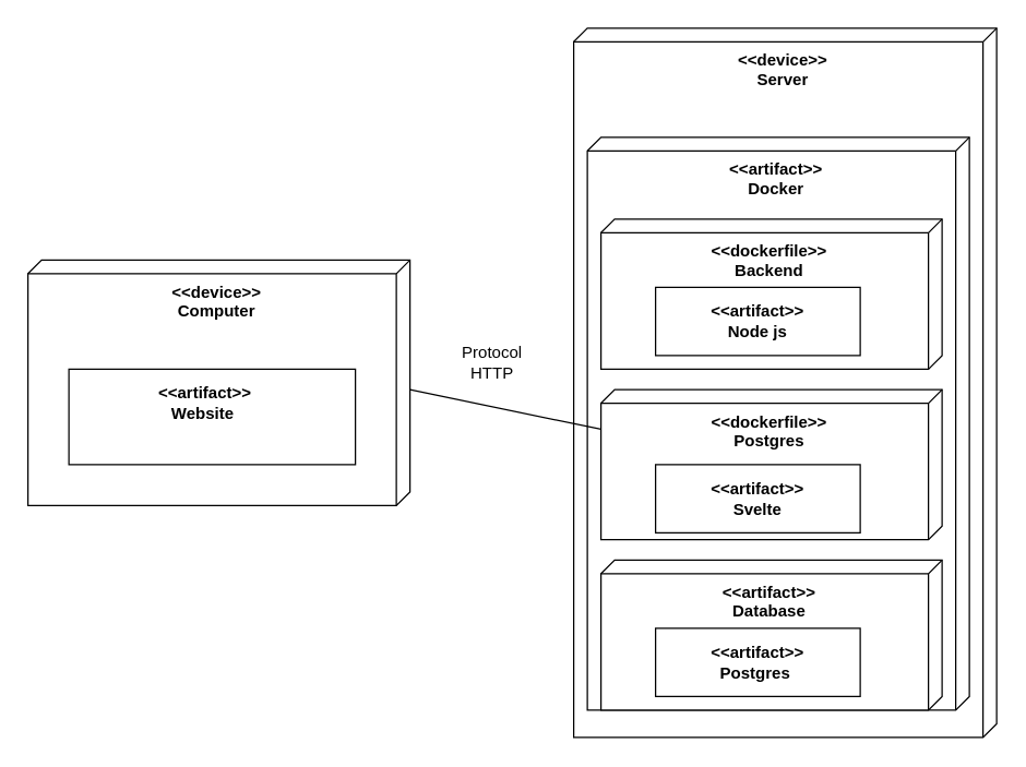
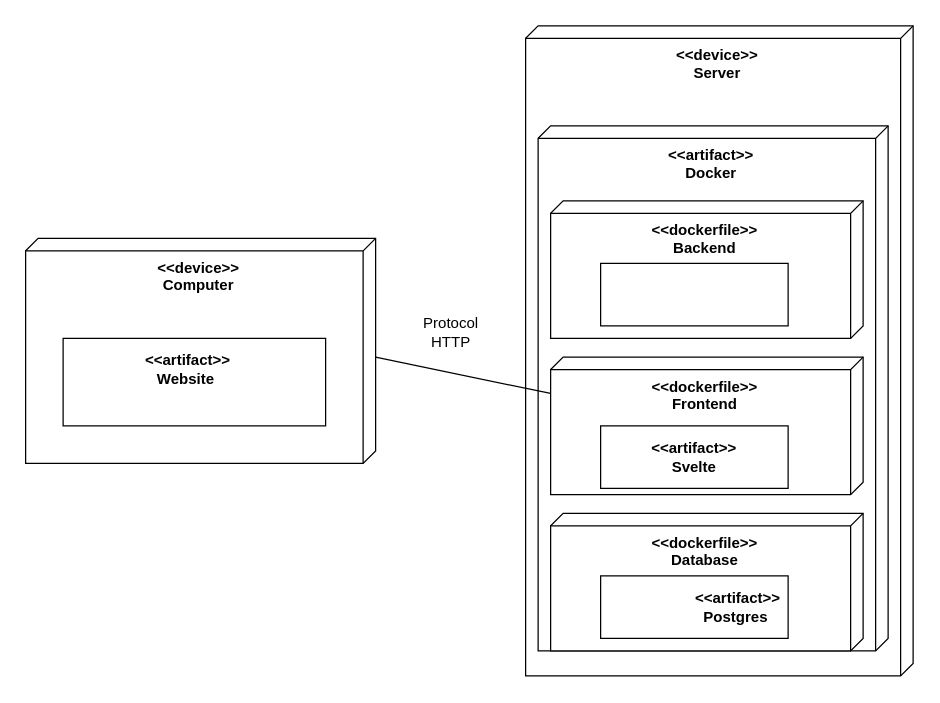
  <mxCell id="0" />
  <mxCell id="1" parent="0" />
  <mxCell id="2" value="&lt;span style=&quot;font-weight: 700&quot;&gt;&amp;lt;&amp;lt;device&amp;gt;&amp;gt;&lt;/span&gt;&lt;br style=&quot;font-weight: 700&quot;&gt;&lt;b&gt;Server&lt;/b&gt;" style="verticalAlign=top;align=center;shape=cube;size=10;direction=south;fontStyle=0;html=1;boundedLbl=1;spacingLeft=5;" vertex="1" parent="1"><mxGeometry x="420" y="20" width="310" height="520" as="geometry" /></mxCell>
  <mxCell id="3" value="&lt;span style=&quot;font-weight: 700&quot;&gt;&amp;lt;&amp;lt;artifact&amp;gt;&amp;gt;&lt;/span&gt;&lt;br style=&quot;font-weight: 700&quot;&gt;&lt;span style=&quot;font-weight: 700&quot;&gt;Docker&lt;/span&gt;" style="verticalAlign=top;align=center;shape=cube;size=10;direction=south;html=1;boundedLbl=1;spacingLeft=5;" vertex="1" parent="2"><mxGeometry width="280" height="420" relative="1" as="geometry"><mxPoint x="10" y="80" as="offset" /></mxGeometry></mxCell>
- <mxCell id="4" value="&lt;span style=&quot;font-weight: 700&quot;&gt;&amp;lt;&amp;lt;dockerfile&amp;gt;&amp;gt;&lt;/span&gt;&lt;br style=&quot;font-weight: 700&quot;&gt;&lt;b&gt;Postgres&lt;/b&gt;" style="verticalAlign=top;align=center;shape=cube;size=10;direction=south;html=1;boundedLbl=1;spacingLeft=5;" vertex="1" parent="2"><mxGeometry x="20" y="265" width="250" height="110" as="geometry" /></mxCell>
- <mxCell id="5" value="&lt;span style=&quot;font-weight: 700&quot;&gt;&amp;lt;&amp;lt;artifact&amp;gt;&amp;gt;&lt;/span&gt;&lt;br style=&quot;font-weight: 700&quot;&gt;&lt;b&gt;Database&lt;/b&gt;" style="verticalAlign=top;align=center;shape=cube;size=10;direction=south;html=1;boundedLbl=1;spacingLeft=5;" vertex="1" parent="2"><mxGeometry x="20" y="390" width="250" height="110" as="geometry" /></mxCell>
+ <mxCell id="4" value="&lt;span style=&quot;font-weight: 700&quot;&gt;&amp;lt;&amp;lt;dockerfile&amp;gt;&amp;gt;&lt;/span&gt;&lt;br style=&quot;font-weight: 700&quot;&gt;&lt;b&gt;Frontend&lt;/b&gt;" style="verticalAlign=top;align=center;shape=cube;size=10;direction=south;html=1;boundedLbl=1;spacingLeft=5;" vertex="1" parent="2"><mxGeometry x="20" y="265" width="250" height="110" as="geometry" /></mxCell>
+ <mxCell id="5" value="&lt;span style=&quot;font-weight: 700&quot;&gt;&amp;lt;&amp;lt;dockerfile&amp;gt;&amp;gt;&lt;/span&gt;&lt;br style=&quot;font-weight: 700&quot;&gt;&lt;b&gt;Database&lt;/b&gt;" style="verticalAlign=top;align=center;shape=cube;size=10;direction=south;html=1;boundedLbl=1;spacingLeft=5;" vertex="1" parent="2"><mxGeometry x="20" y="390" width="250" height="110" as="geometry" /></mxCell>
  <mxCell id="6" value="" style="rounded=0;whiteSpace=wrap;html=1;" vertex="1" parent="2"><mxGeometry x="60" y="320" width="150" height="50" as="geometry" /></mxCell>
  <mxCell id="7" value="&amp;lt;&amp;lt;artifact&amp;gt;&amp;gt;&lt;br&gt;Svelte" style="text;html=1;strokeColor=none;fillColor=none;align=center;verticalAlign=middle;whiteSpace=wrap;rounded=0;fontStyle=1" vertex="1" parent="2"><mxGeometry x="105" y="330" width="60" height="30" as="geometry" /></mxCell>
  <mxCell id="8" value="" style="rounded=0;whiteSpace=wrap;html=1;" vertex="1" parent="2"><mxGeometry x="60" y="440" width="150" height="50" as="geometry" /></mxCell>
- <mxCell id="9" value="&amp;lt;&amp;lt;artifact&amp;gt;&amp;gt;&lt;br&gt;Postgres&amp;nbsp;" style="text;html=1;strokeColor=none;fillColor=none;align=center;verticalAlign=middle;whiteSpace=wrap;rounded=0;fontStyle=1" vertex="1" parent="2"><mxGeometry x="105" y="450" width="60" height="30" as="geometry" /></mxCell>
+ <mxCell id="9" value="&amp;lt;&amp;lt;artifact&amp;gt;&amp;gt;&lt;br&gt;Postgres&amp;nbsp;" style="text;html=1;strokeColor=none;fillColor=none;align=center;verticalAlign=middle;whiteSpace=wrap;rounded=0;fontStyle=1" vertex="1" parent="2"><mxGeometry x="140" y="450" width="60" height="30" as="geometry" /></mxCell>
  <mxCell id="10" value="&lt;span style=&quot;font-weight: 700&quot;&gt;&amp;lt;&amp;lt;dockerfile&amp;gt;&amp;gt;&lt;/span&gt;&lt;br style=&quot;font-weight: 700&quot;&gt;&lt;b&gt;Backend&lt;/b&gt;" style="verticalAlign=top;align=center;shape=cube;size=10;direction=south;html=1;boundedLbl=1;spacingLeft=5;" vertex="1" parent="1"><mxGeometry x="440" width="250" height="110" as="geometry" y="160" /></mxCell>
  <mxCell id="11" value="&lt;span style=&quot;font-weight: 700&quot;&gt;&amp;lt;&amp;lt;device&amp;gt;&amp;gt;&lt;/span&gt;&lt;br style=&quot;font-weight: 700&quot;&gt;&lt;b&gt;Computer&lt;/b&gt;" style="verticalAlign=top;align=center;shape=cube;size=10;direction=south;fontStyle=0;html=1;boundedLbl=1;spacingLeft=5;" vertex="1" parent="1"><mxGeometry x="20" y="190" width="280" height="180" as="geometry" /></mxCell>
  <mxCell id="12" value="Protocol&lt;br&gt;HTTP" style="text;html=1;align=center;verticalAlign=middle;resizable=0;points=[];autosize=1;strokeColor=none;fillColor=none;" vertex="1" parent="1"><mxGeometry x="330" y="250" width="60" height="30" as="geometry" /></mxCell>
  <mxCell id="13" value="" style="endArrow=none;html=1;rounded=0;exitX=0;exitY=0;exitDx=95;exitDy=0;exitPerimeter=0;" edge="1" parent="1" source="11" target="4"><mxGeometry width="50" height="50" relative="1" as="geometry"><mxPoint x="660" y="300" as="sourcePoint" /><mxPoint x="710" y="250" as="targetPoint" /></mxGeometry></mxCell>
  <mxCell id="14" value="" style="rounded=0;whiteSpace=wrap;html=1;" vertex="1" parent="1"><mxGeometry x="50" y="270" width="210" height="70" as="geometry" /></mxCell>
  <mxCell id="15" value="&amp;lt;&amp;lt;artifact&amp;gt;&amp;gt;&lt;br&gt;Website&amp;nbsp;" style="text;html=1;strokeColor=none;fillColor=none;align=center;verticalAlign=middle;whiteSpace=wrap;rounded=0;fontStyle=1" vertex="1" parent="1"><mxGeometry x="120" y="280" width="60" height="30" as="geometry" /></mxCell>
  <mxCell id="16" value="" style="rounded=0;whiteSpace=wrap;html=1;" vertex="1" parent="1"><mxGeometry x="480" y="210" width="150" height="50" as="geometry" /></mxCell>
- <mxCell id="17" value="&amp;lt;&amp;lt;artifact&amp;gt;&amp;gt;&lt;br&gt;Node js" style="text;html=1;strokeColor=none;fillColor=none;align=center;verticalAlign=middle;whiteSpace=wrap;rounded=0;fontStyle=1" vertex="1" parent="1"><mxGeometry x="525" y="220" width="60" height="30" as="geometry" /></mxCell>
